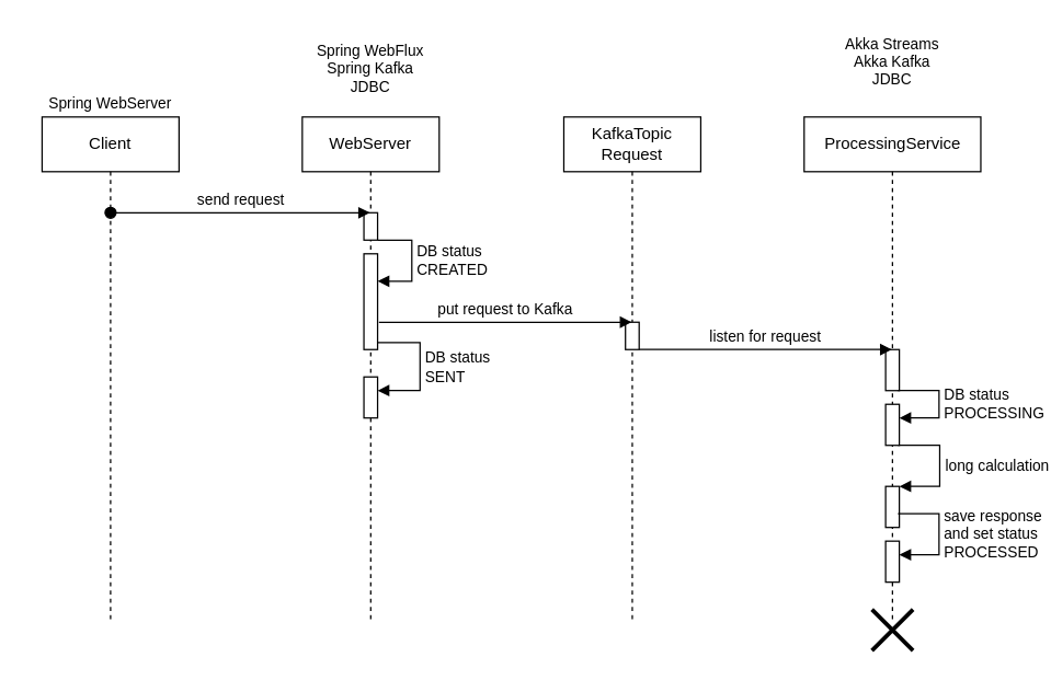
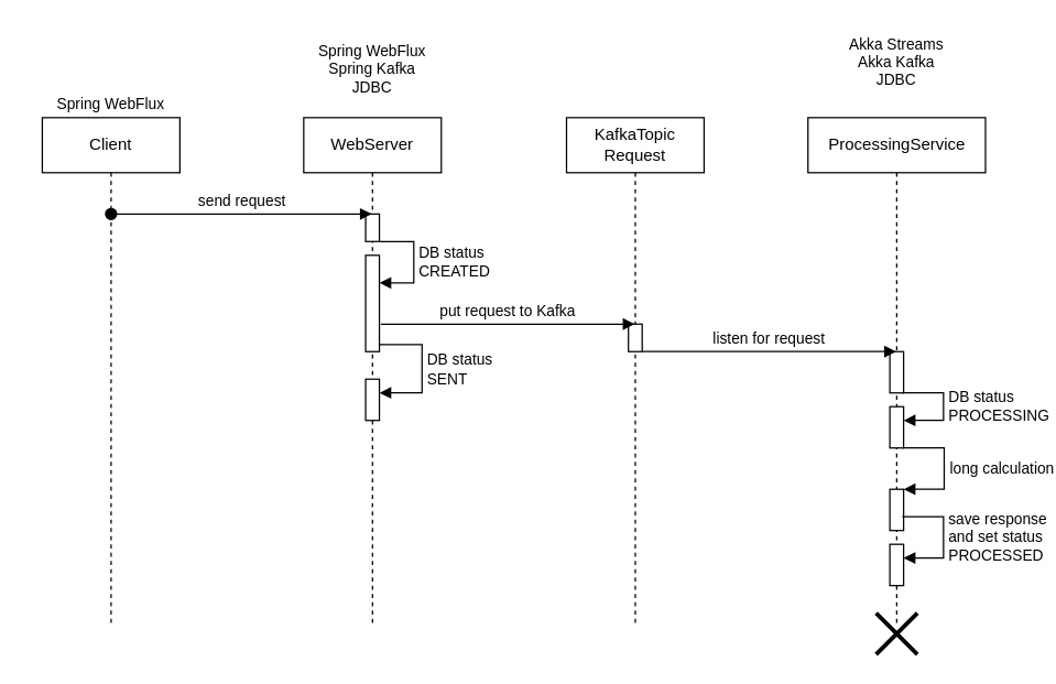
  <mxCell id="0" />
  <mxCell id="1" parent="0" />
  <mxCell id="2" value="Client" style="shape=umlLifeline;perimeter=lifelinePerimeter;whiteSpace=wrap;html=1;container=1;dropTarget=0;collapsible=0;recursiveResize=0;outlineConnect=0;portConstraint=eastwest;newEdgeStyle={&quot;curved&quot;:0,&quot;rounded&quot;:0};" parent="1" vertex="1"><mxGeometry x="30" y="85" width="100" height="370" as="geometry" /></mxCell>
  <mxCell id="3" value="WebServer" style="shape=umlLifeline;perimeter=lifelinePerimeter;whiteSpace=wrap;html=1;container=1;dropTarget=0;collapsible=0;recursiveResize=0;outlineConnect=0;portConstraint=eastwest;newEdgeStyle={&quot;curved&quot;:0,&quot;rounded&quot;:0};" parent="1" vertex="1"><mxGeometry x="220" y="85" width="100" height="370" as="geometry" /></mxCell>
  <mxCell id="4" value="" style="html=1;points=[[0,0,0,0,5],[0,1,0,0,-5],[1,0,0,0,5],[1,1,0,0,-5]];perimeter=orthogonalPerimeter;outlineConnect=0;targetShapes=umlLifeline;portConstraint=eastwest;newEdgeStyle={&quot;curved&quot;:0,&quot;rounded&quot;:0};" parent="3" vertex="1"><mxGeometry x="45" y="100" width="10" height="70" as="geometry" /></mxCell>
  <mxCell id="5" value="DB status&lt;br&gt;CREATED" style="html=1;align=left;spacingLeft=2;endArrow=block;rounded=0;edgeStyle=orthogonalEdgeStyle;curved=0;rounded=0;" parent="3" source="6" target="4" edge="1"><mxGeometry relative="1" as="geometry"><mxPoint x="50" y="60" as="sourcePoint" /><Array as="points"><mxPoint x="80" y="90" /><mxPoint x="80" y="120" /></Array></mxGeometry></mxCell>
  <mxCell id="6" value="" style="html=1;points=[[0,0,0,0,5],[0,1,0,0,-5],[1,0,0,0,5],[1,1,0,0,-5]];perimeter=orthogonalPerimeter;outlineConnect=0;targetShapes=umlLifeline;portConstraint=eastwest;newEdgeStyle={&quot;curved&quot;:0,&quot;rounded&quot;:0};" parent="3" vertex="1"><mxGeometry x="45" y="70" width="10" height="20" as="geometry" /></mxCell>
  <mxCell id="7" value="" style="html=1;points=[[0,0,0,0,5],[0,1,0,0,-5],[1,0,0,0,5],[1,1,0,0,-5]];perimeter=orthogonalPerimeter;outlineConnect=0;targetShapes=umlLifeline;portConstraint=eastwest;newEdgeStyle={&quot;curved&quot;:0,&quot;rounded&quot;:0};" parent="3" vertex="1"><mxGeometry x="45" y="190" width="10" height="30" as="geometry" /></mxCell>
  <mxCell id="8" value="DB status&lt;br&gt;SENT" style="html=1;align=left;spacingLeft=2;endArrow=block;rounded=0;edgeStyle=orthogonalEdgeStyle;curved=0;rounded=0;exitX=1;exitY=1;exitDx=0;exitDy=-5;exitPerimeter=0;" parent="3" source="4" target="7" edge="1"><mxGeometry relative="1" as="geometry"><mxPoint x="-105" y="200" as="sourcePoint" /><Array as="points"><mxPoint x="86" y="165" /><mxPoint x="86" y="200" /></Array></mxGeometry></mxCell>
  <mxCell id="9" value="KafkaTopic&lt;br&gt;Request" style="shape=umlLifeline;perimeter=lifelinePerimeter;whiteSpace=wrap;html=1;container=1;dropTarget=0;collapsible=0;recursiveResize=0;outlineConnect=0;portConstraint=eastwest;newEdgeStyle={&quot;curved&quot;:0,&quot;rounded&quot;:0};" parent="1" vertex="1"><mxGeometry x="411" y="85" width="100" height="370" as="geometry" /></mxCell>
  <mxCell id="10" value="" style="html=1;points=[[0,0,0,0,5],[0,1,0,0,-5],[1,0,0,0,5],[1,1,0,0,-5]];perimeter=orthogonalPerimeter;outlineConnect=0;targetShapes=umlLifeline;portConstraint=eastwest;newEdgeStyle={&quot;curved&quot;:0,&quot;rounded&quot;:0};" parent="9" vertex="1"><mxGeometry x="45" y="150" width="10" height="20" as="geometry" /></mxCell>
  <mxCell id="11" value="ProcessingService" style="shape=umlLifeline;perimeter=lifelinePerimeter;whiteSpace=wrap;html=1;container=1;dropTarget=0;collapsible=0;recursiveResize=0;outlineConnect=0;portConstraint=eastwest;newEdgeStyle={&quot;curved&quot;:0,&quot;rounded&quot;:0};" parent="1" vertex="1"><mxGeometry x="586.5" y="85" width="129" height="370" as="geometry" /></mxCell>
  <mxCell id="12" value="" style="html=1;points=[[0,0,0,0,5],[0,1,0,0,-5],[1,0,0,0,5],[1,1,0,0,-5]];perimeter=orthogonalPerimeter;outlineConnect=0;targetShapes=umlLifeline;portConstraint=eastwest;newEdgeStyle={&quot;curved&quot;:0,&quot;rounded&quot;:0};" parent="11" vertex="1"><mxGeometry x="59.5" y="170" width="10" height="30" as="geometry" /></mxCell>
  <mxCell id="13" value="" style="html=1;points=[[0,0,0,0,5],[0,1,0,0,-5],[1,0,0,0,5],[1,1,0,0,-5]];perimeter=orthogonalPerimeter;outlineConnect=0;targetShapes=umlLifeline;portConstraint=eastwest;newEdgeStyle={&quot;curved&quot;:0,&quot;rounded&quot;:0};" parent="11" vertex="1"><mxGeometry x="59.5" y="270" width="10" height="30" as="geometry" /></mxCell>
  <mxCell id="14" value="long calculation" style="html=1;align=left;spacingLeft=2;endArrow=block;rounded=0;edgeStyle=orthogonalEdgeStyle;curved=0;rounded=0;" parent="11" edge="1" target="13"><mxGeometry relative="1" as="geometry"><mxPoint x="68.5" y="240" as="sourcePoint" /><Array as="points"><mxPoint x="99" y="240" /><mxPoint x="99" y="270" /></Array><mxPoint x="73.5" y="270" as="targetPoint" /></mxGeometry></mxCell>
  <mxCell id="15" value="" style="html=1;points=[[0,0,0,0,5],[0,1,0,0,-5],[1,0,0,0,5],[1,1,0,0,-5]];perimeter=orthogonalPerimeter;outlineConnect=0;targetShapes=umlLifeline;portConstraint=eastwest;newEdgeStyle={&quot;curved&quot;:0,&quot;rounded&quot;:0};" parent="11" vertex="1"><mxGeometry x="59.5" y="210" width="10" height="30" as="geometry" /></mxCell>
  <mxCell id="16" value="DB status&lt;br&gt;PROCESSING" style="html=1;align=left;spacingLeft=2;endArrow=block;rounded=0;edgeStyle=orthogonalEdgeStyle;curved=0;rounded=0;" parent="11" target="15" edge="1"><mxGeometry relative="1" as="geometry"><mxPoint x="68.5" y="200" as="sourcePoint" /><Array as="points"><mxPoint x="98.5" y="200" /><mxPoint x="98.5" y="220" /></Array></mxGeometry></mxCell>
  <mxCell id="17" value="" style="html=1;points=[[0,0,0,0,5],[0,1,0,0,-5],[1,0,0,0,5],[1,1,0,0,-5]];perimeter=orthogonalPerimeter;outlineConnect=0;targetShapes=umlLifeline;portConstraint=eastwest;newEdgeStyle={&quot;curved&quot;:0,&quot;rounded&quot;:0};" parent="11" vertex="1"><mxGeometry x="59.5" y="310" width="10" height="30" as="geometry" /></mxCell>
  <mxCell id="18" value="save response&lt;br&gt;and set status&lt;br&gt;PROCESSED" style="html=1;align=left;spacingLeft=2;endArrow=block;rounded=0;edgeStyle=orthogonalEdgeStyle;curved=0;rounded=0;" parent="11" target="17" edge="1"><mxGeometry relative="1" as="geometry"><mxPoint x="68.5" y="290" as="sourcePoint" /><Array as="points"><mxPoint x="98.5" y="320" /></Array></mxGeometry></mxCell>
  <mxCell id="19" value="Spring WebFlux&lt;br&gt;Spring Kafka&lt;br&gt;JDBC" style="text;html=1;strokeColor=none;fillColor=none;align=center;verticalAlign=middle;whiteSpace=wrap;rounded=0;fontSize=11;" parent="1" vertex="1"><mxGeometry x="210" y="25" width="120" height="50" as="geometry" /></mxCell>
  <mxCell id="20" value="Akka Streams&lt;br&gt;Akka Kafka&lt;br&gt;JDBC" style="text;html=1;strokeColor=none;fillColor=none;align=center;verticalAlign=middle;whiteSpace=wrap;rounded=0;fontSize=11;" parent="1" vertex="1"><mxGeometry x="591" y="20" width="120" height="50" as="geometry" /></mxCell>
- <mxCell id="21" value="Spring WebServer" style="text;html=1;strokeColor=none;fillColor=none;align=center;verticalAlign=middle;whiteSpace=wrap;rounded=0;fontSize=11;" parent="1" vertex="1"><mxGeometry x="20" y="65" width="120" height="20" as="geometry" /></mxCell>
+ <mxCell id="21" value="Spring WebFlux" style="text;html=1;strokeColor=none;fillColor=none;align=center;verticalAlign=middle;whiteSpace=wrap;rounded=0;fontSize=11;" parent="1" vertex="1"><mxGeometry x="20" y="65" width="120" height="20" as="geometry" /></mxCell>
  <mxCell id="22" value="" style="shape=umlDestroy;whiteSpace=wrap;html=1;strokeWidth=3;targetShapes=umlLifeline;" parent="1" vertex="1"><mxGeometry x="636" y="445" width="30" height="30" as="geometry" /></mxCell>
  <mxCell id="23" value="send request" style="html=1;verticalAlign=bottom;startArrow=oval;endArrow=block;startSize=8;curved=0;rounded=0;" parent="1" target="3" edge="1"><mxGeometry relative="1" as="geometry"><mxPoint x="80" y="155" as="sourcePoint" /><mxPoint x="230" y="155" as="targetPoint" /></mxGeometry></mxCell>
  <mxCell id="24" value="put request to Kafka" style="html=1;verticalAlign=bottom;endArrow=block;curved=0;rounded=0;" parent="1" target="9" edge="1"><mxGeometry width="80" relative="1" as="geometry"><mxPoint x="276" y="235" as="sourcePoint" /><mxPoint x="411" y="235" as="targetPoint" /></mxGeometry></mxCell>
  <mxCell id="25" value="listen for request" style="html=1;verticalAlign=bottom;endArrow=block;curved=0;rounded=0;" parent="1" edge="1"><mxGeometry width="80" relative="1" as="geometry"><mxPoint x="466" y="255" as="sourcePoint" /><mxPoint x="650.5" y="255" as="targetPoint" /></mxGeometry></mxCell>
